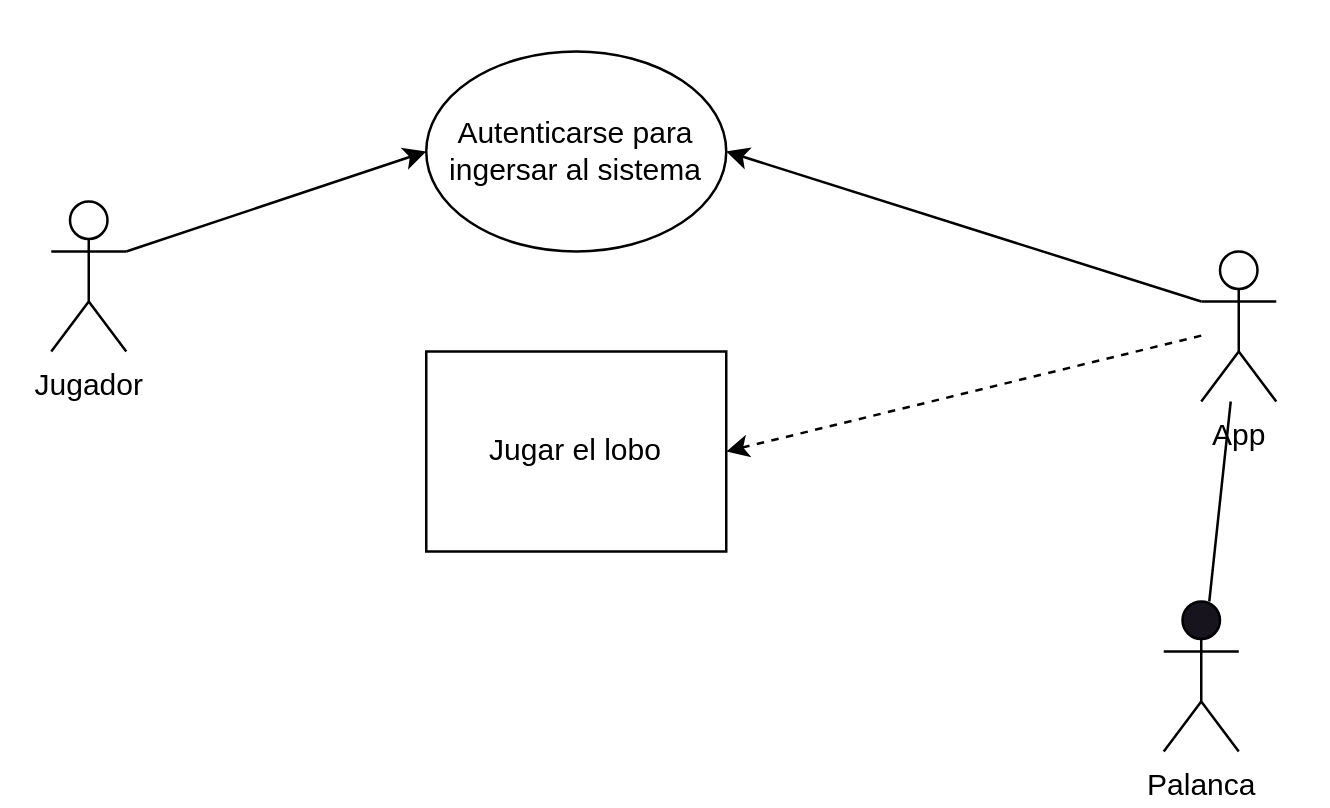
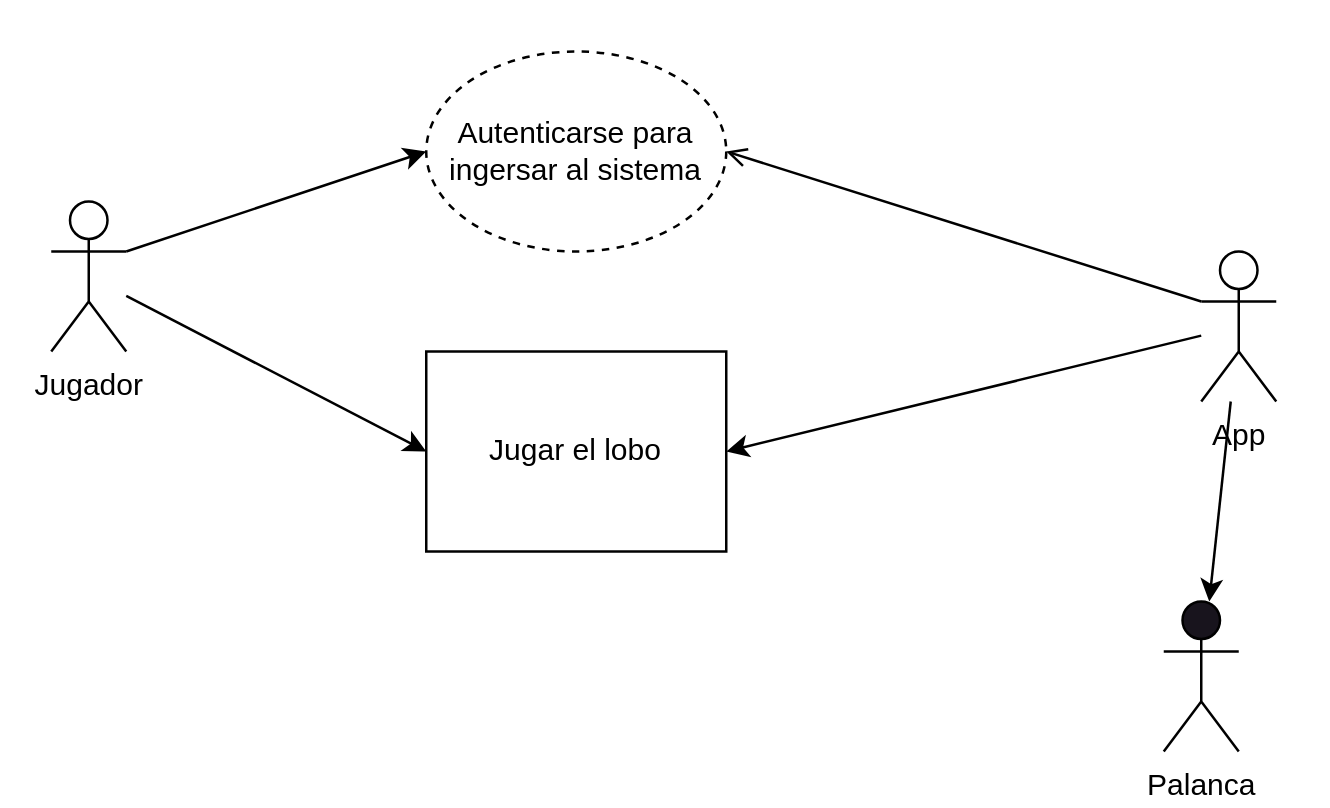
  <mxCell id="0" />
  <mxCell id="1" parent="0" />
  <mxCell id="2" style="edgeStyle=none;html=1;entryX=0;entryY=0.5;entryDx=0;entryDy=0;exitX=1;exitY=0.333;exitDx=0;exitDy=0;exitPerimeter=0;" edge="1" parent="1" source="4" target="5"><mxGeometry relative="1" as="geometry"><mxPoint x="160" y="70" as="targetPoint" /><mxPoint x="120" y="160" as="sourcePoint" /></mxGeometry></mxCell>
+ <mxCell id="3" style="edgeStyle=none;html=1;entryX=0;entryY=0.5;entryDx=0;entryDy=0;" edge="1" parent="1" source="4" target="6"><mxGeometry relative="1" as="geometry"><mxPoint x="170" y="170" as="targetPoint" /></mxGeometry></mxCell>
  <mxCell id="4" value="Jugador" style="shape=umlActor;verticalLabelPosition=bottom;verticalAlign=top;html=1;" vertex="1" parent="1"><mxGeometry x="20" y="80" width="30" height="60" as="geometry" /></mxCell>
- <mxCell id="5" value="Autenticarse para ingersar al sistema" style="ellipse;whiteSpace=wrap;html=1;" vertex="1" parent="1"><mxGeometry x="170" y="20" width="120" height="80" as="geometry" /></mxCell>
+ <mxCell id="5" value="Autenticarse para ingersar al sistema" style="ellipse;whiteSpace=wrap;html=1;dashed=1;" vertex="1" parent="1"><mxGeometry x="170" y="20" width="120" height="80" as="geometry" /></mxCell>
  <mxCell id="6" value="Jugar el lobo" style="whiteSpace=wrap;html=1;rounded=0;" vertex="1" parent="1"><mxGeometry x="170" y="140" width="120" height="80" as="geometry" /></mxCell>
- <mxCell id="7" style="edgeStyle=none;html=1;exitX=0;exitY=0.333;exitDx=0;exitDy=0;exitPerimeter=0;entryX=1;entryY=0.5;entryDx=0;entryDy=0;" edge="1" parent="1" source="10" target="5"><mxGeometry relative="1" as="geometry" /></mxCell>
- <mxCell id="8" style="edgeStyle=none;html=1;entryX=1;entryY=0.5;entryDx=0;entryDy=0;dashed=1;" edge="1" parent="1" source="10" target="6"><mxGeometry relative="1" as="geometry" /></mxCell>
- <mxCell id="9" value="" style="edgeStyle=none;html=1;endArrow=none;" edge="1" parent="1" source="10" target="11"><mxGeometry relative="1" as="geometry" /></mxCell>
+ <mxCell id="7" style="edgeStyle=none;html=1;exitX=0;exitY=0.333;exitDx=0;exitDy=0;exitPerimeter=0;entryX=1;entryY=0.5;entryDx=0;entryDy=0;endArrow=open;" edge="1" parent="1" source="10" target="5"><mxGeometry relative="1" as="geometry" /></mxCell>
+ <mxCell id="8" style="edgeStyle=none;html=1;entryX=1;entryY=0.5;entryDx=0;entryDy=0;" edge="1" parent="1" source="10" target="6"><mxGeometry relative="1" as="geometry" /></mxCell>
+ <mxCell id="9" value="" style="edgeStyle=none;html=1;" edge="1" parent="1" source="10" target="11"><mxGeometry relative="1" as="geometry" /></mxCell>
  <mxCell id="10" value="App" style="shape=umlActor;verticalLabelPosition=bottom;verticalAlign=top;html=1;outlineConnect=0;" vertex="1" parent="1"><mxGeometry x="480" y="100" width="30" height="60" as="geometry" /></mxCell>
  <mxCell id="11" value="Palanca&lt;br&gt;" style="shape=umlActor;verticalLabelPosition=bottom;verticalAlign=top;html=1;outlineConnect=0;fillColor=rgb(24, 20, 29);" vertex="1" parent="1"><mxGeometry x="465" y="240" width="30" height="60" as="geometry" /></mxCell>
